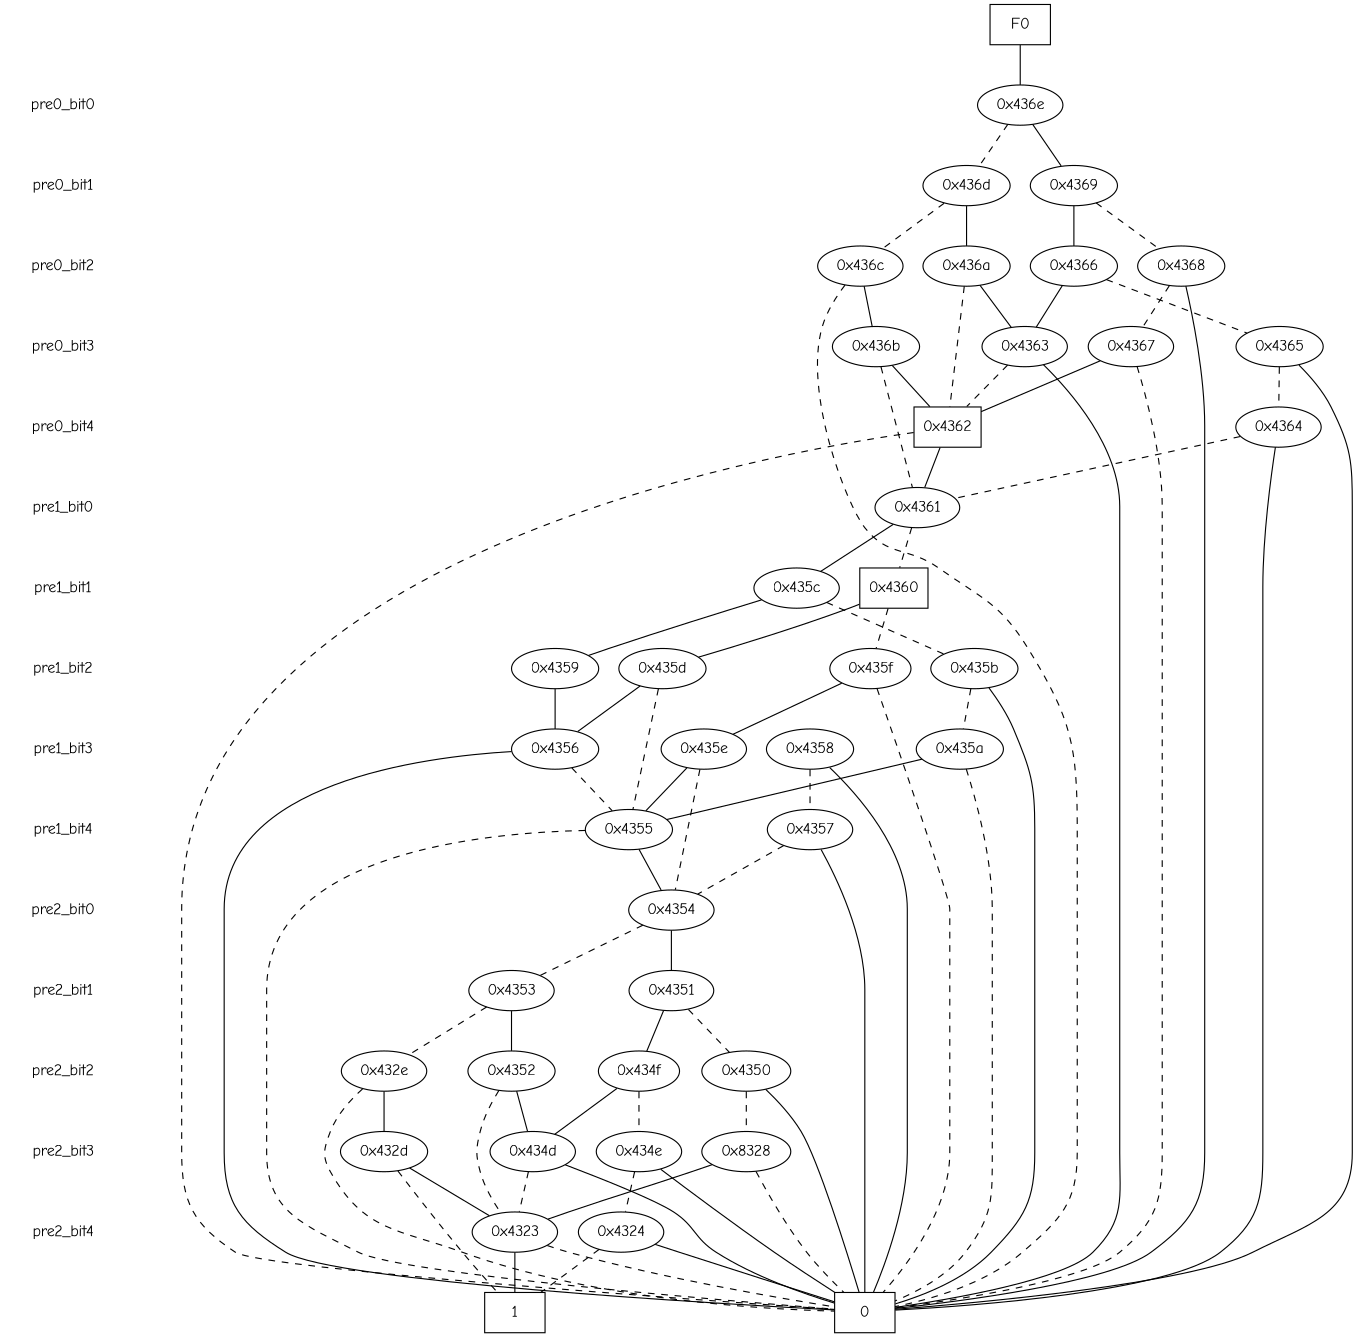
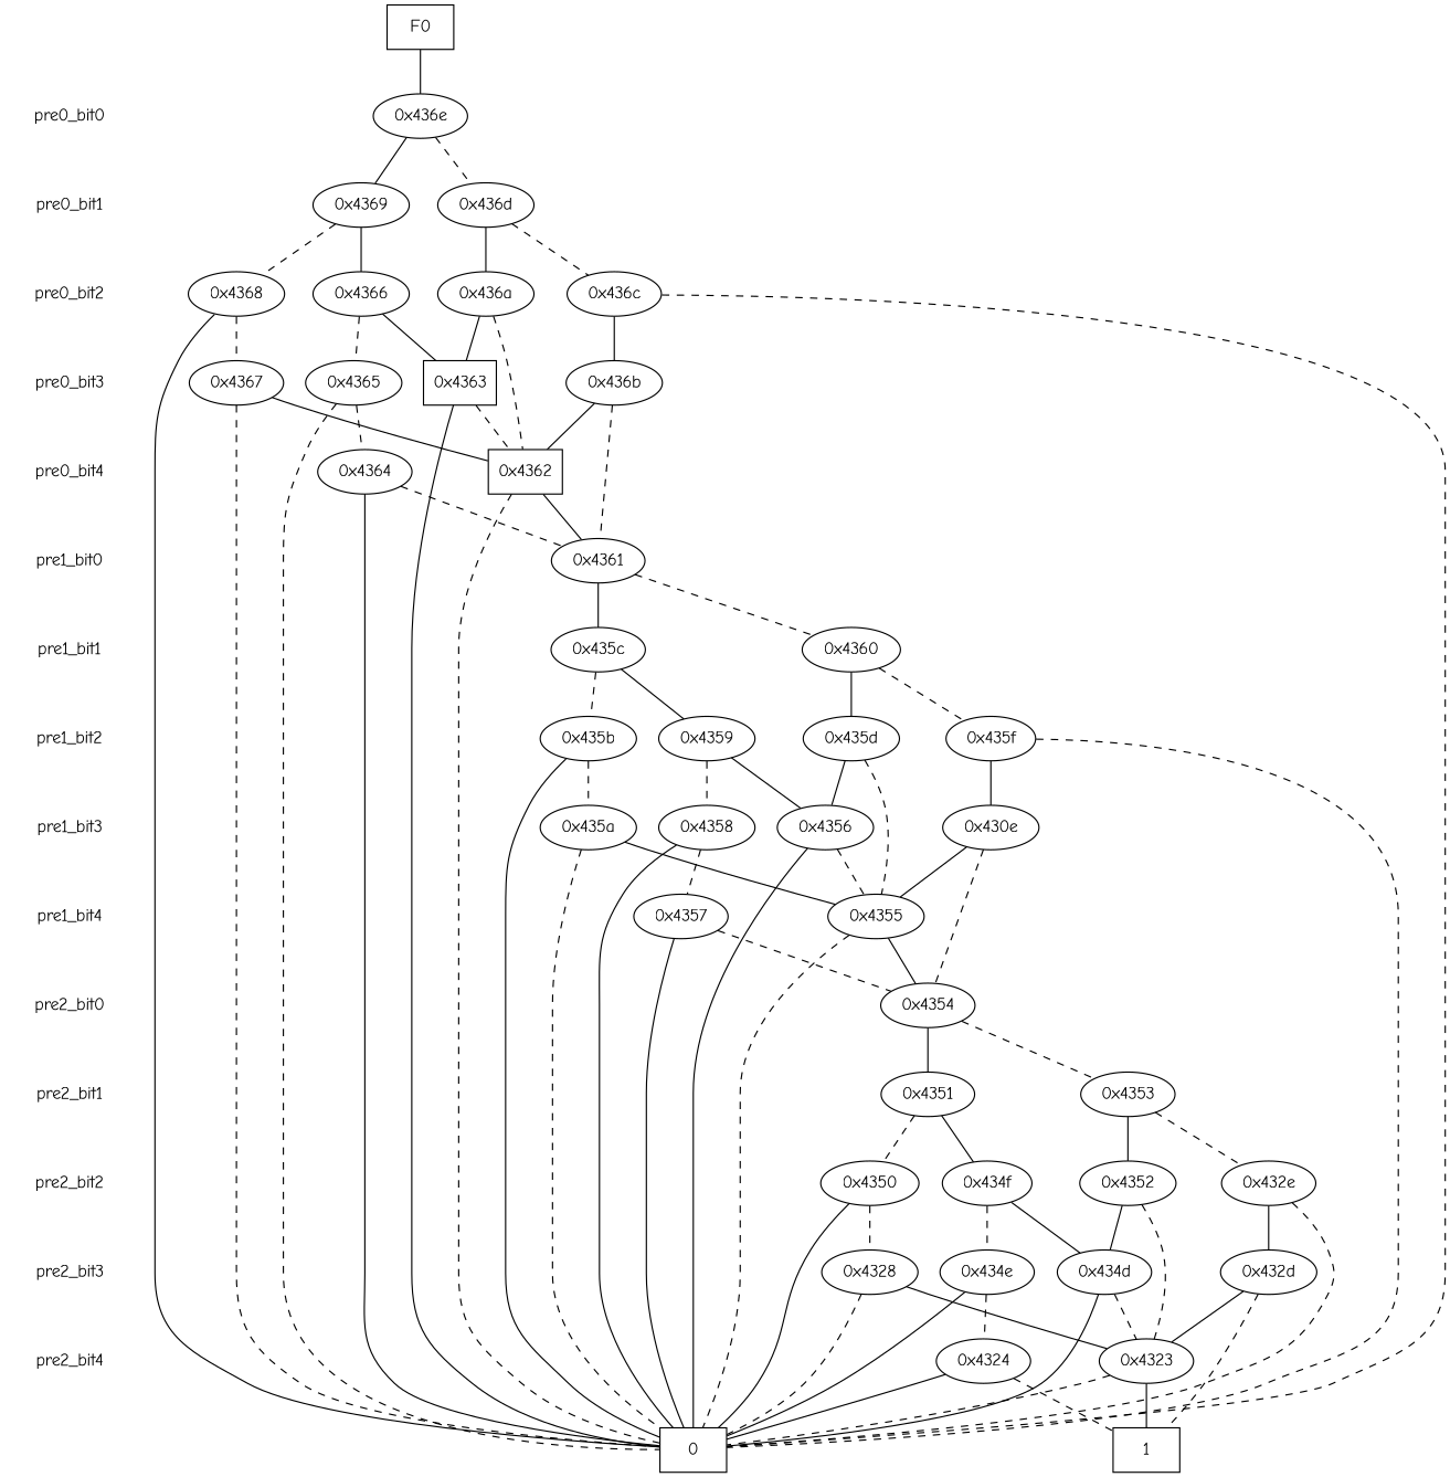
  digraph {
    fontname="Comic Neue"
    node [fontname="Comic Neue"]
    edge [dir=none fontname="Comic Neue"]
    "CONST NODES" [shape=plaintext style=invis]
    " pre0_bit0 " [shape=plaintext]
    " pre0_bit1 " [shape=plaintext]
    " pre0_bit2 " [shape=plaintext]
    " pre0_bit3 " [shape=plaintext]
    " pre0_bit4 " [shape=plaintext]
    " pre1_bit0 " [shape=plaintext]
    " pre1_bit1 " [shape=plaintext]
    " pre1_bit2 " [shape=plaintext]
    " pre1_bit3 " [shape=plaintext]
    " pre1_bit4 " [shape=plaintext]
    " pre2_bit0 " [shape=plaintext]
    " pre2_bit1 " [shape=plaintext]
    " pre2_bit2 " [shape=plaintext]
    " pre2_bit3 " [shape=plaintext]
    " pre2_bit4 " [shape=plaintext]
    F0 [shape=box]
    "0x436e"
    "0x4369"
    "0x436d"
    "0x4366"
    "0x436c"
    "0x4368"
    "0x436a"
    "0x436b"
-   "0x4363"
+   "0x4363" [shape=box]
    "0x4365"
    "0x4367"
    "0x4362" [shape=box]
    "0x4364"
    "0x4361"
    "0x435c"
-   "0x4360" [shape=box]
+   "0x4360"
    "0x432d"
-   "0x4328" [label="0x8328"]
+   "0x4328"
    "0x434d"
    "0x434e"
    "0x435d"
    "0x4359"
    "0x435b"
    "0x435f"
    "0x4356"
    "0x4358"
    "0x435a"
-   "0x435e"
+   "0x435e" [label="0x430e"]
    "0x4357"
    "0x4355"
    "0x4354"
    "0x4351"
    "0x4353"
    "0x432e"
    "0x434f"
    "0x4350"
    "0x4352"
    "0x4323"
    "0x4324"
    n57 [label=0 shape=box]
    n58 [label=1 shape=box]
    subgraph sub_1 {
      "CONST NODES"
      " pre0_bit0 "
      " pre0_bit1 "
      " pre0_bit2 "
      " pre0_bit3 "
      " pre0_bit4 "
      " pre1_bit0 "
      " pre1_bit1 "
      " pre1_bit2 "
      " pre1_bit3 "
      " pre1_bit4 "
      " pre2_bit0 "
      " pre2_bit1 "
      " pre2_bit2 "
      " pre2_bit3 "
      " pre2_bit4 "
    }
    subgraph sub_2 {
      rank=same
      F0
    }
    subgraph sub_3 {
      rank=same
      " pre0_bit0 "
      "0x436e"
    }
    subgraph sub_4 {
      rank=same
      " pre0_bit1 "
      "0x4369"
      "0x436d"
    }
    subgraph sub_5 {
      rank=same
      " pre0_bit2 "
      "0x4366"
      "0x436c"
      "0x4368"
      "0x436a"
    }
    subgraph sub_6 {
      rank=same
      " pre0_bit3 "
      "0x436b"
      "0x4363"
      "0x4365"
      "0x4367"
    }
    subgraph sub_7 {
      rank=same
      " pre0_bit4 "
      "0x4362"
      "0x4364"
    }
    subgraph sub_8 {
      rank=same
      " pre1_bit0 "
      "0x4361"
    }
    subgraph sub_9 {
      rank=same
      " pre1_bit1 "
      "0x435c"
      "0x4360"
    }
    subgraph sub_10 {
      rank=same
      " pre2_bit3 "
      "0x432d"
      "0x4328"
      "0x434d"
      "0x434e"
    }
    subgraph sub_11 {
      rank=same
      " pre1_bit2 "
      "0x435d"
      "0x4359"
      "0x435b"
      "0x435f"
    }
    subgraph sub_12 {
      rank=same
      " pre1_bit3 "
      "0x4356"
      "0x4358"
      "0x435a"
      "0x435e"
    }
    subgraph sub_13 {
      rank=same
      " pre1_bit4 "
      "0x4357"
      "0x4355"
    }
    subgraph sub_14 {
      rank=same
      " pre2_bit0 "
      "0x4354"
    }
    subgraph sub_15 {
      rank=same
      " pre2_bit1 "
      "0x4351"
      "0x4353"
    }
    subgraph sub_16 {
      rank=same
      " pre2_bit2 "
      "0x432e"
      "0x434f"
      "0x4350"
      "0x4352"
    }
    subgraph sub_17 {
      rank=same
      " pre2_bit4 "
      "0x4323"
      "0x4324"
    }
    subgraph sub_18 {
      rank=same
      "CONST NODES"
      subgraph sub_19 {
        rank=same
        n57
        n58
      }
    }
    " pre0_bit0 " -> " pre0_bit1 " [style=invis]
    " pre0_bit1 " -> " pre0_bit2 " [style=invis]
    " pre0_bit2 " -> " pre0_bit3 " [style=invis]
    " pre0_bit3 " -> " pre0_bit4 " [style=invis]
    " pre0_bit4 " -> " pre1_bit0 " [style=invis]
    " pre1_bit0 " -> " pre1_bit1 " [style=invis]
    " pre1_bit1 " -> " pre1_bit2 " [style=invis]
    " pre1_bit2 " -> " pre1_bit3 " [style=invis]
    " pre1_bit3 " -> " pre1_bit4 " [style=invis]
    " pre1_bit4 " -> " pre2_bit0 " [style=invis]
    " pre2_bit0 " -> " pre2_bit1 " [style=invis]
    " pre2_bit1 " -> " pre2_bit2 " [style=invis]
    " pre2_bit2 " -> " pre2_bit3 " [style=invis]
    " pre2_bit3 " -> " pre2_bit4 " [style=invis]
    " pre2_bit4 " -> "CONST NODES" [style=invis]
    F0 -> "0x436e" [style=solid]
    "0x436e" -> "0x4369"
    "0x436e" -> "0x436d" [style=dashed]
    "0x4369" -> "0x4366"
    "0x4369" -> "0x4368" [style=dashed]
    "0x436d" -> "0x436c" [style=dashed]
    "0x436d" -> "0x436a"
    "0x4366" -> "0x4363"
    "0x4366" -> "0x4365" [style=dashed]
    "0x436c" -> "0x436b"
    "0x436c" -> n57 [style=dashed]
    "0x4368" -> "0x4367" [style=dashed]
    "0x4368" -> n57
    "0x436a" -> "0x4363"
    "0x436a" -> "0x4362" [style=dashed]
    "0x436b" -> "0x4362"
    "0x436b" -> "0x4361" [style=dashed]
    "0x4363" -> "0x4362" [style=dashed]
    "0x4363" -> n57
    "0x4365" -> "0x4364" [style=dashed]
-   "0x4365" -> n57
+   "0x4365" -> n57 [style=dashed]
    "0x4367" -> "0x4362"
    "0x4367" -> n57 [style=dashed]
    "0x4362" -> "0x4361"
    "0x4362" -> n57 [style=dashed]
    "0x4364" -> "0x4361" [style=dashed]
    "0x4364" -> n57
    "0x4361" -> "0x435c"
    "0x4361" -> "0x4360" [style=dashed]
    "0x435c" -> "0x4359"
    "0x435c" -> "0x435b" [style=dashed]
    "0x4360" -> "0x435d"
    "0x4360" -> "0x435f" [style=dashed]
    "0x432d" -> "0x4323"
    "0x432d" -> n58 [style=dashed]
    "0x4328" -> "0x4323"
    "0x4328" -> n57 [style=dashed]
    "0x434d" -> "0x4323" [style=dashed]
    "0x434d" -> n57
    "0x434e" -> "0x4324" [style=dashed]
    "0x434e" -> n57
    "0x435d" -> "0x4356"
    "0x435d" -> "0x4355" [style=dashed]
    "0x4359" -> "0x4356"
+   "0x4359" -> "0x4358" [style=dashed]
    "0x435b" -> "0x435a" [style=dashed]
    "0x435b" -> n57
    "0x435f" -> "0x435e"
    "0x435f" -> n57 [style=dashed]
    "0x4356" -> "0x4355" [style=dashed]
    "0x4356" -> n57
    "0x4358" -> "0x4357" [style=dashed]
    "0x4358" -> n57
    "0x435a" -> "0x4355"
    "0x435a" -> n57 [style=dashed]
    "0x435e" -> "0x4355"
    "0x435e" -> "0x4354" [style=dashed]
    "0x4357" -> "0x4354" [style=dashed]
    "0x4357" -> n57
    "0x4355" -> "0x4354"
    "0x4355" -> n57 [style=dashed]
    "0x4354" -> "0x4351"
    "0x4354" -> "0x4353" [style=dashed]
    "0x4351" -> "0x434f"
    "0x4351" -> "0x4350" [style=dashed]
    "0x4353" -> "0x432e" [style=dashed]
    "0x4353" -> "0x4352"
    "0x432e" -> "0x432d"
    "0x432e" -> n57 [style=dashed]
    "0x434f" -> "0x434d"
    "0x434f" -> "0x434e" [style=dashed]
    "0x4350" -> "0x4328" [style=dashed]
    "0x4350" -> n57
    "0x4352" -> "0x434d"
    "0x4352" -> "0x4323" [style=dashed]
    "0x4323" -> n57 [style=dashed]
    "0x4323" -> n58
    "0x4324" -> n57
    "0x4324" -> n58 [style=dashed]
  }
